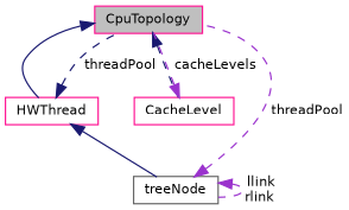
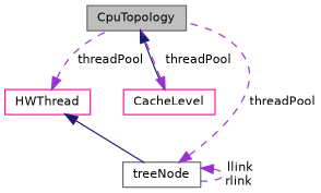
  digraph {
    node [color=gray40 fillcolor=white fontname=Helvetica fontsize=10 shape=record style=filled]
    edge [color=darkorchid3 dir=back fontname=Helvetica fontsize=10 labelfontname=Helvetica labelfontsize=10 style=dashed]
-   n1 [color=deeppink fillcolor=grey75 fontcolor=black height=0.2 label=CpuTopology width=0.4]
+   n1 [fillcolor=grey75 fontcolor=black height=0.2 label=CpuTopology width=0.4]
    n2 [color=deeppink height=0.2 label=HWThread width=0.4]
    n3 [color=deeppink height=0.2 label=CacheLevel width=0.4]
    n4 [height=0.2 label=treeNode width=0.4]
-   n1 -> n2 [color=midnightblue style=solid]
-   n1 -> n3 [color=midnightblue]
-   n2 -> n1 [color=midnightblue label=" threadPool"]
+   n1 -> n3 [color=midnightblue style=solid]
+   n2 -> n1 [label=" threadPool"]
    n2 -> n4 [color=midnightblue style=solid]
-   n3 -> n1 [label=" cacheLevels"]
+   n3 -> n1 [label=" threadPool"]
    n4 -> n1 [label=" threadPool"]
    n4 -> n4 [label=" llink\nrlink"]
  }
